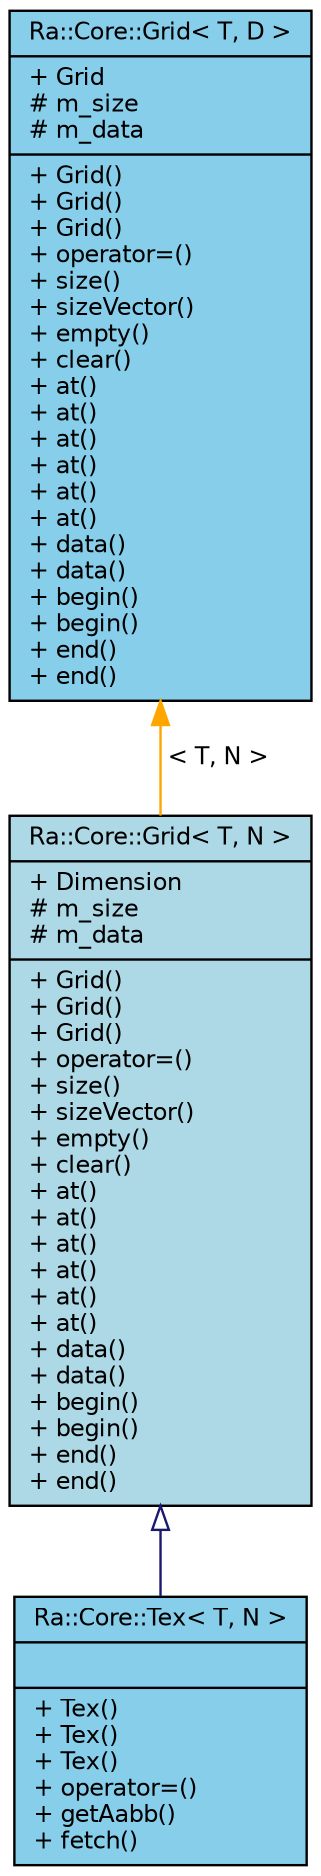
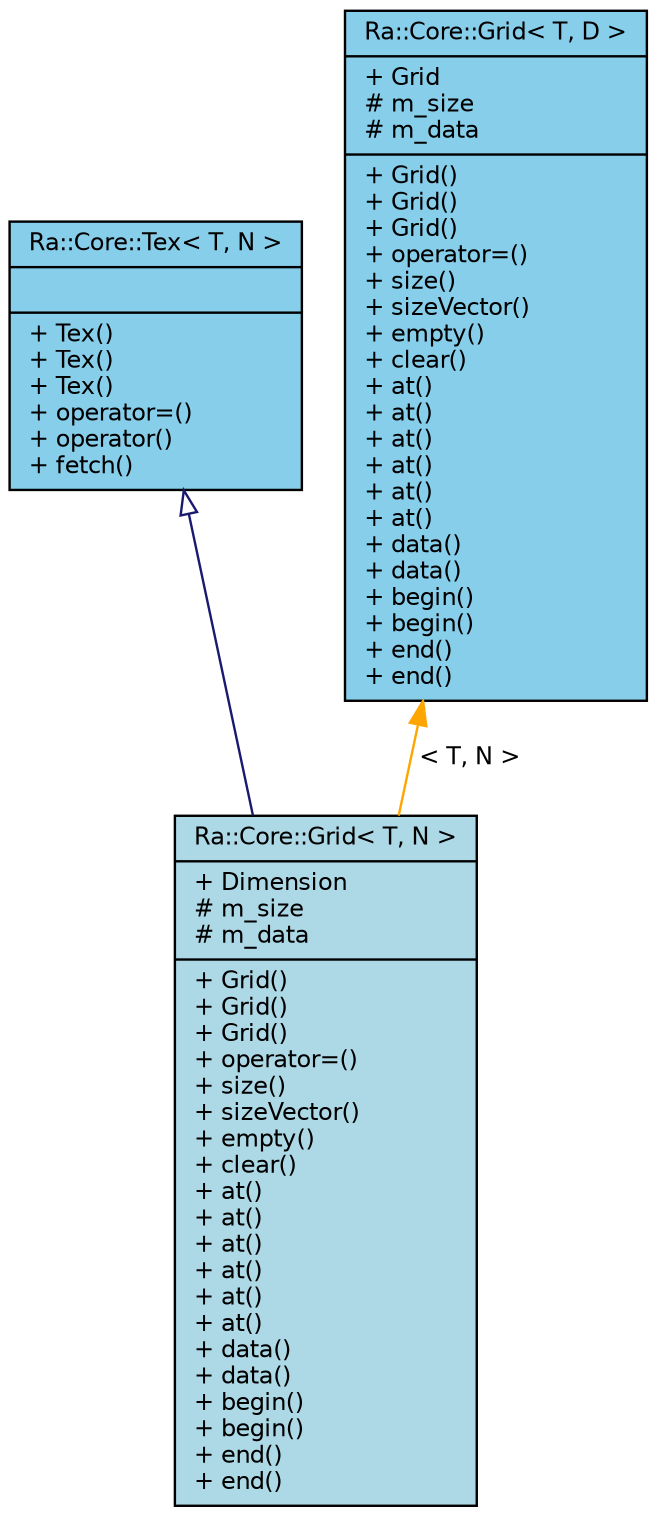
  digraph {
    node [color=black fillcolor=skyblue fontname=Helvetica fontsize=10 shape=record style=filled]
    edge [dir=back fontname=Helvetica fontsize=10 labelfontname=Helvetica labelfontsize=10 style=solid]
-   n1 [fontcolor=black height=0.2 label="{Ra::Core::Tex\< T, N \>\n||+ Tex()\l+ Tex()\l+ Tex()\l+ operator=()\l+ getAabb()\l+ fetch()\l}" width=0.4]
+   n1 [fontcolor=black height=0.2 label="{Ra::Core::Tex\< T, N \>\n||+ Tex()\l+ Tex()\l+ Tex()\l+ operator=()\l+ operator()\l+ fetch()\l}" width=0.4]
    n2 [fillcolor=lightblue height=0.2 label="{Ra::Core::Grid\< T, N \>\n|+ Dimension\l# m_size\l# m_data\l|+ Grid()\l+ Grid()\l+ Grid()\l+ operator=()\l+ size()\l+ sizeVector()\l+ empty()\l+ clear()\l+ at()\l+ at()\l+ at()\l+ at()\l+ at()\l+ at()\l+ data()\l+ data()\l+ begin()\l+ begin()\l+ end()\l+ end()\l}" width=0.4]
    n3 [height=0.2 label="{Ra::Core::Grid\< T, D \>\n|+ Grid\l# m_size\l# m_data\l|+ Grid()\l+ Grid()\l+ Grid()\l+ operator=()\l+ size()\l+ sizeVector()\l+ empty()\l+ clear()\l+ at()\l+ at()\l+ at()\l+ at()\l+ at()\l+ at()\l+ data()\l+ data()\l+ begin()\l+ begin()\l+ end()\l+ end()\l}" width=0.4]
-   n2 -> n1 [arrowtail=onormal color=midnightblue]
+   n1 -> n2 [arrowtail=onormal color=midnightblue]
    n3 -> n2 [color=orange label=" \< T, N \>"]
  }
